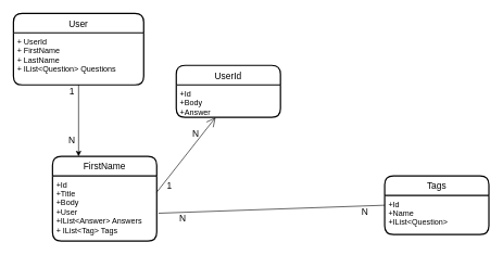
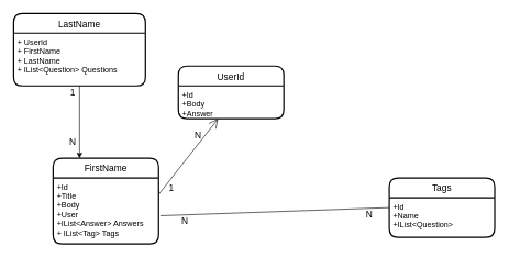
  <mxCell id="0" />
  <mxCell id="1" parent="0" />
- <mxCell id="2" value="User" style="swimlane;childLayout=stackLayout;horizontal=1;startSize=30;horizontalStack=0;rounded=1;fontSize=14;fontStyle=0;strokeWidth=2;resizeParent=0;resizeLast=1;shadow=0;dashed=0;align=center;" vertex="1" parent="1"><mxGeometry x="20" y="20" width="200" height="110" as="geometry" /></mxCell>
+ <mxCell id="2" value="LastName" style="swimlane;childLayout=stackLayout;horizontal=1;startSize=30;horizontalStack=0;rounded=1;fontSize=14;fontStyle=0;strokeWidth=2;resizeParent=0;resizeLast=1;shadow=0;dashed=0;align=center;" vertex="1" parent="1"><mxGeometry x="20" y="20" width="200" height="110" as="geometry" /></mxCell>
  <mxCell id="3" value="+ UserId&#10;+ FirstName&#10;+ LastName&#10;+ IList&lt;Question&gt; Questions" style="align=left;strokeColor=none;fillColor=none;spacingLeft=4;fontSize=12;verticalAlign=top;resizable=0;rotatable=0;part=1;" vertex="1" parent="2"><mxGeometry y="30" width="200" height="80" as="geometry" /></mxCell>
  <mxCell id="4" value="FirstName" style="swimlane;childLayout=stackLayout;horizontal=1;startSize=30;horizontalStack=0;rounded=1;fontSize=14;fontStyle=0;strokeWidth=2;resizeParent=0;resizeLast=1;shadow=0;dashed=0;align=center;" vertex="1" parent="1"><mxGeometry x="80" y="240" width="160" height="130" as="geometry" /></mxCell>
  <mxCell id="5" value="+Id&#10;+Title&#10;+Body&#10;+User&#10;+IList&lt;Answer&gt; Answers &#10;+ IList&lt;Tag&gt; Tags " style="align=left;strokeColor=none;fillColor=none;spacingLeft=4;fontSize=12;verticalAlign=top;resizable=0;rotatable=0;part=1;" vertex="1" parent="4"><mxGeometry y="30" width="160" height="100" as="geometry" /></mxCell>
  <mxCell id="6" value="UserId" style="swimlane;childLayout=stackLayout;horizontal=1;startSize=30;horizontalStack=0;rounded=1;fontSize=14;fontStyle=0;strokeWidth=2;resizeParent=0;resizeLast=1;shadow=0;dashed=0;align=center;" vertex="1" parent="1"><mxGeometry x="270" y="100" width="160" height="80" as="geometry" /></mxCell>
  <mxCell id="7" value="+Id&#10;+Body&#10;+Answer" style="align=left;strokeColor=none;fillColor=none;spacingLeft=4;fontSize=12;verticalAlign=top;resizable=0;rotatable=0;part=1;" vertex="1" parent="6"><mxGeometry y="30" width="160" height="50" as="geometry" /></mxCell>
  <mxCell id="8" value="Tags" style="swimlane;childLayout=stackLayout;horizontal=1;startSize=30;horizontalStack=0;rounded=1;fontSize=14;fontStyle=0;strokeWidth=2;resizeParent=0;resizeLast=1;shadow=0;dashed=0;align=center;" vertex="1" parent="1"><mxGeometry x="590" y="270" width="160" height="90" as="geometry" /></mxCell>
  <mxCell id="9" value="+Id&#10;+Name&#10;+IList&lt;Question&gt;" style="align=left;strokeColor=none;fillColor=none;spacingLeft=4;fontSize=12;verticalAlign=top;resizable=0;rotatable=0;part=1;" vertex="1" parent="8"><mxGeometry y="30" width="160" height="60" as="geometry" /></mxCell>
  <mxCell id="10" value="" style="endArrow=open;endFill=1;endSize=12;html=1;rounded=0;fontSize=14;exitX=1;exitY=0.25;exitDx=0;exitDy=0;" edge="1" parent="1" source="5" target="7"><mxGeometry width="160" relative="1" as="geometry"><mxPoint x="300" y="180" as="sourcePoint" /><mxPoint x="460" y="180" as="targetPoint" /></mxGeometry></mxCell>
  <mxCell id="11" value="1" style="text;html=1;strokeColor=none;fillColor=none;align=center;verticalAlign=middle;whiteSpace=wrap;rounded=0;fontSize=14;" vertex="1" parent="1"><mxGeometry x="230" y="270" width="60" height="30" as="geometry" /></mxCell>
  <mxCell id="12" value="N" style="text;html=1;strokeColor=none;fillColor=none;align=center;verticalAlign=middle;whiteSpace=wrap;rounded=0;fontSize=14;" vertex="1" parent="1"><mxGeometry x="270" y="190" width="60" height="30" as="geometry" /></mxCell>
  <mxCell id="13" value="" style="endArrow=none;html=1;rounded=0;fontSize=14;exitX=1.017;exitY=0.573;exitDx=0;exitDy=0;exitPerimeter=0;entryX=0;entryY=0.25;entryDx=0;entryDy=0;" edge="1" parent="1" source="5" target="9"><mxGeometry width="50" height="50" relative="1" as="geometry"><mxPoint x="350" y="200" as="sourcePoint" /><mxPoint x="470" y="370" as="targetPoint" /></mxGeometry></mxCell>
  <mxCell id="14" value="N" style="text;html=1;strokeColor=none;fillColor=none;align=center;verticalAlign=middle;whiteSpace=wrap;rounded=0;fontSize=14;" vertex="1" parent="1"><mxGeometry x="250" y="320" width="60" height="30" as="geometry" /></mxCell>
  <mxCell id="15" value="N" style="text;html=1;strokeColor=none;fillColor=none;align=center;verticalAlign=middle;whiteSpace=wrap;rounded=0;fontSize=14;" vertex="1" parent="1"><mxGeometry x="530" y="310" width="60" height="30" as="geometry" /></mxCell>
  <mxCell id="16" style="edgeStyle=orthogonalEdgeStyle;rounded=0;orthogonalLoop=1;jettySize=auto;html=1;entryX=0.25;entryY=0;entryDx=0;entryDy=0;fontSize=14;" edge="1" parent="1" source="3" target="4"><mxGeometry relative="1" as="geometry" /></mxCell>
  <mxCell id="17" value="1" style="text;html=1;strokeColor=none;fillColor=none;align=center;verticalAlign=middle;whiteSpace=wrap;rounded=0;fontSize=14;" vertex="1" parent="1"><mxGeometry x="80" y="125" width="60" height="30" as="geometry" /></mxCell>
  <mxCell id="18" value="N" style="text;html=1;strokeColor=none;fillColor=none;align=center;verticalAlign=middle;whiteSpace=wrap;rounded=0;fontSize=14;" vertex="1" parent="1"><mxGeometry x="80" y="200" width="60" height="30" as="geometry" /></mxCell>
